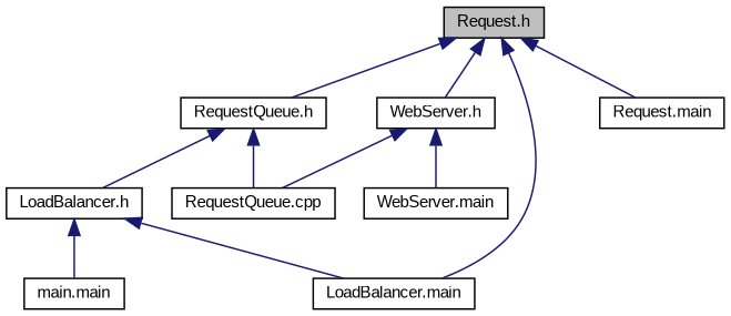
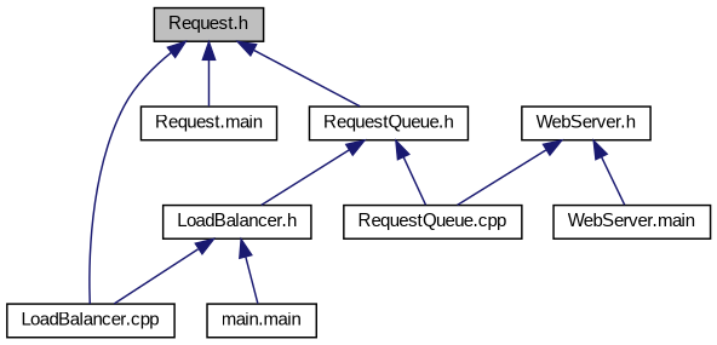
  digraph {
    fontname="Liberation Sans"
    node [color=black fillcolor=white fontname="Liberation Sans" fontsize=10 shape=record style=filled]
    edge [color=midnightblue dir=back fontname="Liberation Sans" fontsize=10 labelfontname=Helvetica labelfontsize=10 style=solid]
    n1 [fillcolor=grey75 fontcolor=black height=0.2 label="Request.h" width=0.4]
    n2 [height=0.2 label="RequestQueue.h" width=0.4]
-   n3 [height=0.2 label="LoadBalancer.main" width=0.4]
+   n3 [height=0.2 label="LoadBalancer.cpp" width=0.4]
    n4 [height=0.2 label="WebServer.h" width=0.4]
    n5 [height=0.2 label="Request.main" width=0.4]
    n6 [height=0.2 label="LoadBalancer.h" width=0.4]
    n7 [height=0.2 label="RequestQueue.cpp" width=0.4]
    n8 [height=0.2 label="WebServer.main" width=0.4]
    n9 [height=0.2 label="main.main" width=0.4]
    n1 -> n2
    n1 -> n3
-   n1 -> n4
    n1 -> n5
    n2 -> n6
    n2 -> n7
    n4 -> n7
    n4 -> n8
    n6 -> n3
    n6 -> n9
  }
